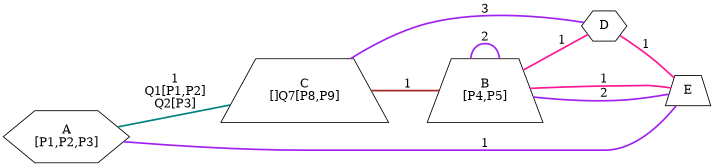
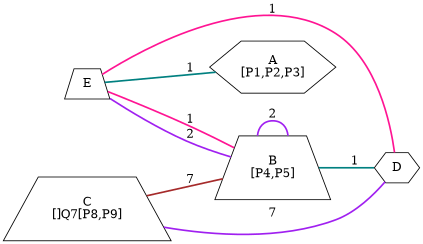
  graph {
    rankdir=LR
    node [shape=trapezium]
    edge [color=teal style=bold]
    n1 [label="A\n[P1,P2,P3]" shape=hexagon]
    n2 [label="C\n[]\Q7[P8,P9]"]
    n3 [label="B\n[P4,P5]"]
    D [shape=hexagon]
    E
-   n1 -- n2 [label="1\nQ1[P1,P2]\nQ2[P3]"]
-   n2 -- n3 [color=brown label=1]
-   n2 -- D [color=purple label=3]
+   n2 -- n3 [color=brown label=7]
+   n2 -- D [color=purple label=7]
    n3 -- n3 [color=purple label=2]
-   n3 -- D [color=deeppink label=1]
+   n3 -- D [label=1]
    n3 -- E [color=purple label=2]
    D -- E [color=deeppink label=1]
-   E -- n1 [color=purple label=1]
+   E -- n1 [label=1]
    E -- n3 [color=deeppink label=1]
  }
